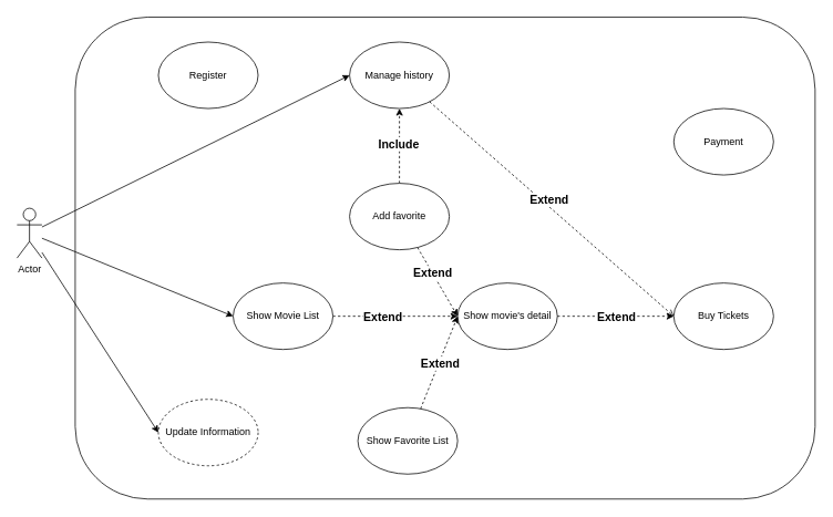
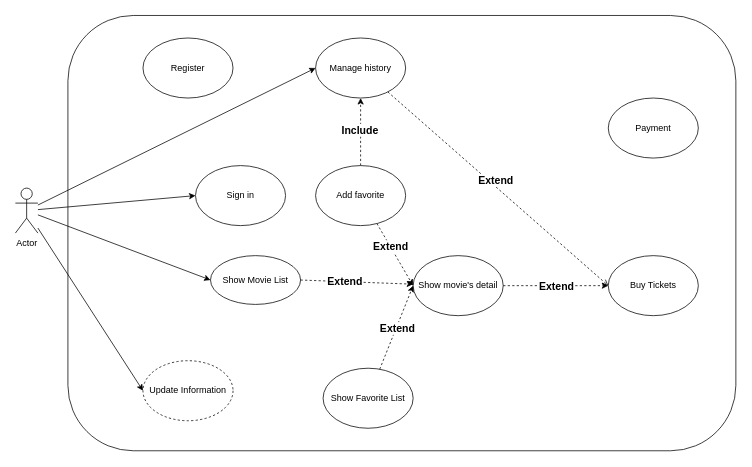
  <mxCell id="0" />
  <mxCell id="1" parent="0" />
  <mxCell id="2" value="" style="rounded=1;whiteSpace=wrap;html=1;" vertex="1" parent="1"><mxGeometry x="90" y="20" width="890" height="580" as="geometry" /></mxCell>
+ <mxCell id="3" style="rounded=0;orthogonalLoop=1;jettySize=auto;html=1;entryX=0;entryY=0.5;entryDx=0;entryDy=0;" edge="1" parent="1" source="7" target="10"><mxGeometry relative="1" as="geometry" /></mxCell>
  <mxCell id="4" style="rounded=0;orthogonalLoop=1;jettySize=auto;html=1;entryX=0;entryY=0.5;entryDx=0;entryDy=0;" edge="1" parent="1" source="7" target="12"><mxGeometry relative="1" as="geometry" /></mxCell>
  <mxCell id="5" style="rounded=0;orthogonalLoop=1;jettySize=auto;html=1;entryX=0;entryY=0.5;entryDx=0;entryDy=0;" edge="1" parent="1" source="7" target="13"><mxGeometry relative="1" as="geometry" /></mxCell>
  <mxCell id="6" style="rounded=0;orthogonalLoop=1;jettySize=auto;html=1;entryX=0;entryY=0.5;entryDx=0;entryDy=0;" edge="1" parent="1" source="7" target="23"><mxGeometry relative="1" as="geometry" /></mxCell>
  <mxCell id="7" value="Actor" style="shape=umlActor;verticalLabelPosition=bottom;verticalAlign=top;html=1;outlineConnect=0;" parent="1" vertex="1"><mxGeometry x="20" y="250" width="30" height="60" as="geometry" /></mxCell>
  <mxCell id="8" style="rounded=0;orthogonalLoop=1;jettySize=auto;html=1;dashed=1;exitX=1;exitY=0.5;exitDx=0;exitDy=0;" edge="1" parent="1" source="13" target="15"><mxGeometry relative="1" as="geometry" /></mxCell>
  <mxCell id="9" value="&lt;b&gt;&lt;font style=&quot;font-size: 14px;&quot;&gt;Extend&lt;/font&gt;&lt;/b&gt;" style="edgeLabel;html=1;align=center;verticalAlign=middle;resizable=0;points=[];" vertex="1" connectable="0" parent="8"><mxGeometry x="-0.211" relative="1" as="geometry"><mxPoint as="offset" /></mxGeometry></mxCell>
+ <mxCell id="10" value="Sign in" style="ellipse;whiteSpace=wrap;html=1;" vertex="1" parent="1"><mxGeometry x="260" y="220" width="120" height="80" as="geometry" /></mxCell>
  <mxCell id="11" value="Register" style="ellipse;whiteSpace=wrap;html=1;" vertex="1" parent="1"><mxGeometry x="190" width="120" height="80" as="geometry" y="50" /></mxCell>
  <mxCell id="12" value="Update Information" style="ellipse;whiteSpace=wrap;html=1;dashed=1;" vertex="1" parent="1"><mxGeometry x="190" y="480" width="120" height="80" as="geometry" /></mxCell>
- <mxCell id="13" value="Show Movie List" style="ellipse;whiteSpace=wrap;html=1;" vertex="1" parent="1"><mxGeometry x="280" y="340" width="120" height="80" as="geometry" /></mxCell>
+ <mxCell id="13" value="Show Movie List" style="ellipse;whiteSpace=wrap;html=1;" vertex="1" parent="1"><mxGeometry x="280" y="340" width="120" height="65" as="geometry" /></mxCell>
  <mxCell id="14" value="Buy Tickets" style="ellipse;whiteSpace=wrap;html=1;" vertex="1" parent="1"><mxGeometry x="810" y="340" width="120" height="80" as="geometry" /></mxCell>
  <mxCell id="15" value="Show movie's detail" style="ellipse;whiteSpace=wrap;html=1;" vertex="1" parent="1"><mxGeometry x="550" y="340" width="120" height="80" as="geometry" /></mxCell>
  <mxCell id="16" style="rounded=0;orthogonalLoop=1;jettySize=auto;html=1;entryX=0;entryY=0.5;entryDx=0;entryDy=0;dashed=1;" edge="1" parent="1" source="20" target="15"><mxGeometry relative="1" as="geometry" /></mxCell>
  <mxCell id="17" value="&lt;b&gt;&lt;font style=&quot;font-size: 14px;&quot;&gt;Extend&lt;/font&gt;&lt;/b&gt;" style="edgeLabel;html=1;align=center;verticalAlign=middle;resizable=0;points=[];" vertex="1" connectable="0" parent="16"><mxGeometry x="-0.267" relative="1" as="geometry"><mxPoint as="offset" /></mxGeometry></mxCell>
  <mxCell id="18" style="rounded=0;orthogonalLoop=1;jettySize=auto;html=1;dashed=1;" edge="1" parent="1" source="20" target="23"><mxGeometry relative="1" as="geometry" /></mxCell>
  <mxCell id="19" value="&lt;font style=&quot;font-size: 14px;&quot;&gt;&lt;b&gt;Include&lt;/b&gt;&lt;/font&gt;" style="edgeLabel;html=1;align=center;verticalAlign=middle;resizable=0;points=[];" vertex="1" connectable="0" parent="18"><mxGeometry x="0.056" y="2" relative="1" as="geometry"><mxPoint as="offset" /></mxGeometry></mxCell>
  <mxCell id="20" value="Add favorite" style="ellipse;whiteSpace=wrap;html=1;" vertex="1" parent="1"><mxGeometry x="420" y="220" width="120" height="80" as="geometry" /></mxCell>
  <mxCell id="21" style="rounded=0;orthogonalLoop=1;jettySize=auto;html=1;entryX=0;entryY=0.5;entryDx=0;entryDy=0;dashed=1;endArrow=open;" edge="1" parent="1" source="23" target="14"><mxGeometry relative="1" as="geometry" /></mxCell>
  <mxCell id="22" value="&lt;b&gt;&lt;font style=&quot;font-size: 14px;&quot;&gt;Extend&lt;/font&gt;&lt;/b&gt;" style="edgeLabel;html=1;align=center;verticalAlign=middle;resizable=0;points=[];" vertex="1" connectable="0" parent="21"><mxGeometry x="0.045" y="-3" relative="1" as="geometry"><mxPoint x="-8" y="-19" as="offset" /></mxGeometry></mxCell>
  <mxCell id="23" value="Manage history" style="ellipse;whiteSpace=wrap;html=1;" vertex="1" parent="1"><mxGeometry x="420" width="120" height="80" as="geometry" y="50" /></mxCell>
  <mxCell id="24" value="Payment" style="ellipse;whiteSpace=wrap;html=1;" vertex="1" parent="1"><mxGeometry x="810" y="130" width="120" height="80" as="geometry" /></mxCell>
  <mxCell id="25" style="rounded=0;orthogonalLoop=1;jettySize=auto;html=1;dashed=1;" edge="1" parent="1" source="27"><mxGeometry relative="1" as="geometry"><mxPoint x="550" y="380" as="targetPoint" /></mxGeometry></mxCell>
  <mxCell id="26" value="&lt;b&gt;&lt;font style=&quot;font-size: 14px;&quot;&gt;Extend&lt;/font&gt;&lt;/b&gt;" style="edgeLabel;html=1;align=center;verticalAlign=middle;resizable=0;points=[];" vertex="1" connectable="0" parent="25"><mxGeometry x="-0.023" y="-1" relative="1" as="geometry"><mxPoint as="offset" /></mxGeometry></mxCell>
  <mxCell id="27" value="Show Favorite List" style="ellipse;whiteSpace=wrap;html=1;" vertex="1" parent="1"><mxGeometry x="430" y="490" width="120" height="80" as="geometry" /></mxCell>
  <mxCell id="28" value="" style="rounded=0;orthogonalLoop=1;jettySize=auto;html=1;dashed=1;entryX=0;entryY=0.5;entryDx=0;entryDy=0;" edge="1" parent="1" source="15" target="14"><mxGeometry relative="1" as="geometry"><mxPoint x="670" y="380" as="sourcePoint" /><mxPoint x="810" y="380" as="targetPoint" /></mxGeometry></mxCell>
  <mxCell id="29" value="&lt;b&gt;&lt;font style=&quot;font-size: 14px;&quot;&gt;Extend&lt;/font&gt;&lt;/b&gt;" style="edgeLabel;html=1;align=center;verticalAlign=middle;resizable=0;points=[];" vertex="1" connectable="0" parent="28"><mxGeometry x="-0.003" relative="1" as="geometry"><mxPoint as="offset" /></mxGeometry></mxCell>
